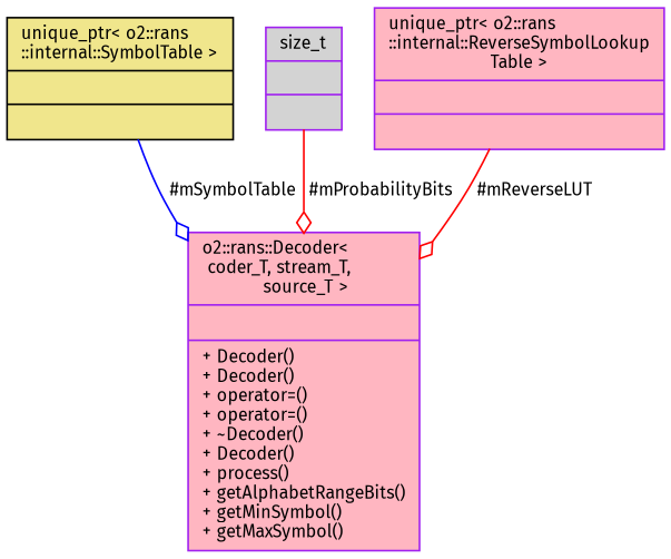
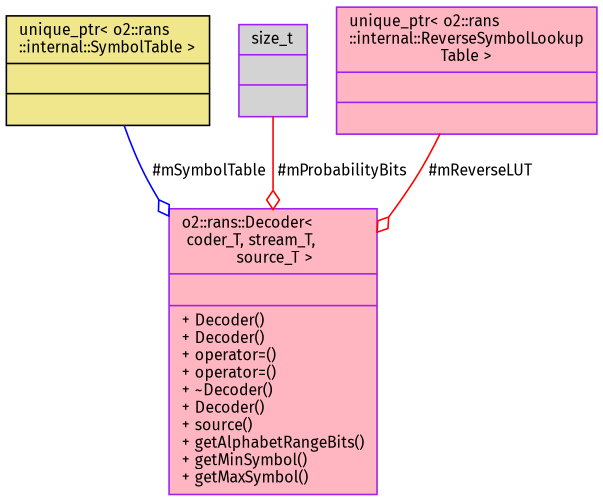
  digraph {
    fontname="Fira Sans"
    node [color=purple fillcolor=lightpink fontname="Fira Sans" fontsize=10 shape=record style=filled]
    edge [arrowhead=odiamond color=red fontname="Fira Sans" fontsize=10 labelfontname=Helvetica labelfontsize=10 style=solid]
-   n1 [fontcolor=black height=0.2 label="{o2::rans::Decoder\<\l coder_T, stream_T,\l source_T \>\n||+ Decoder()\l+ Decoder()\l+ operator=()\l+ operator=()\l+ ~Decoder()\l+ Decoder()\l+ process()\l+ getAlphabetRangeBits()\l+ getMinSymbol()\l+ getMaxSymbol()\l}" width=0.4]
+   n1 [fontcolor=black height=0.2 label="{o2::rans::Decoder\<\l coder_T, stream_T,\l source_T \>\n||+ Decoder()\l+ Decoder()\l+ operator=()\l+ operator=()\l+ ~Decoder()\l+ Decoder()\l+ source()\l+ getAlphabetRangeBits()\l+ getMinSymbol()\l+ getMaxSymbol()\l}" width=0.4]
    n2 [color=black height=0.2 label="{unique_ptr\< o2::rans\l::internal::SymbolTable \>\n||}" width=0.4 fillcolor=khaki]
    n3 [height=0.2 label="{size_t\n||}" width=0.4 fillcolor=lightgrey]
    n4 [height=0.2 label="{unique_ptr\< o2::rans\l::internal::ReverseSymbolLookup\lTable \>\n||}" width=0.4]
    n2 -> n1 [color=blue label=" #mSymbolTable"]
    n3 -> n1 [label=" #mProbabilityBits"]
    n4 -> n1 [label=" #mReverseLUT"]
  }
